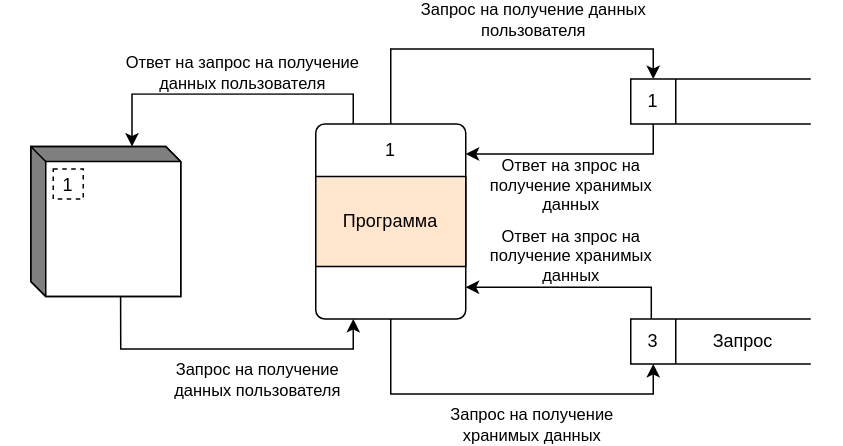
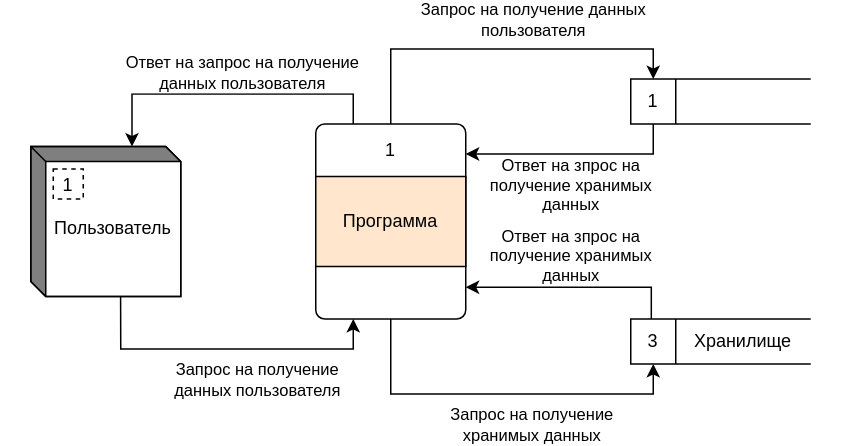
  <mxCell id="0" />
  <mxCell id="1" parent="0" />
  <mxCell id="2" value="" style="html=1;dashed=0;whitespace=wrap;shape=mxgraph.dfd.externalEntity" vertex="1" parent="1"><mxGeometry x="20" y="85" width="100" height="100" as="geometry" /></mxCell>
  <mxCell id="3" value="1" style="autosize=1;part=1;resizable=0;strokeColor=inherit;fillColor=inherit;gradientColor=inherit;dashed=1;" vertex="1" parent="2"><mxGeometry width="20" height="20" relative="1" as="geometry"><mxPoint x="15" y="15" as="offset" /></mxGeometry></mxCell>
+ <mxCell id="4" value="Пользователь" style="text;html=1;strokeColor=none;fillColor=none;align=center;verticalAlign=middle;whiteSpace=wrap;rounded=0;" vertex="1" parent="2"><mxGeometry x="10" y="10" width="90" height="90" as="geometry" /></mxCell>
  <mxCell id="5" value="" style="group" vertex="1" connectable="0" parent="1"><mxGeometry x="210" y="70" width="100" height="130" as="geometry" /></mxCell>
  <mxCell id="6" value="" style="rounded=1;whiteSpace=wrap;html=1;arcSize=6;" vertex="1" parent="5"><mxGeometry width="100" height="130" as="geometry" /></mxCell>
  <mxCell id="7" value="Программа" style="rounded=0;whiteSpace=wrap;html=1;fillColor=#ffe6cc;" vertex="1" parent="5"><mxGeometry y="35" width="100" height="60" as="geometry" /></mxCell>
  <mxCell id="8" value="1" style="text;html=1;strokeColor=none;fillColor=none;align=center;verticalAlign=middle;whiteSpace=wrap;rounded=0;" vertex="1" parent="5"><mxGeometry width="100" height="35" as="geometry" /></mxCell>
  <mxCell id="9" value="" style="endArrow=classic;html=1;rounded=0;entryX=0;entryY=0;entryDx=67.5;entryDy=0;entryPerimeter=0;exitX=0.25;exitY=0;exitDx=0;exitDy=0;edgeStyle=orthogonalEdgeStyle;" edge="1" parent="1" source="8" target="2"><mxGeometry width="50" height="50" relative="1" as="geometry"><mxPoint x="190" y="0" as="sourcePoint" /><mxPoint x="240" y="-50" as="targetPoint" /><Array as="points"><mxPoint x="235" y="50" /><mxPoint x="88" y="50" /></Array></mxGeometry></mxCell>
  <mxCell id="10" value="Ответ на запрос на получение&lt;br&gt;данных пользователя" style="edgeLabel;html=1;align=center;verticalAlign=middle;resizable=0;points=[];" vertex="1" connectable="0" parent="9"><mxGeometry x="0.064" y="-2" relative="1" as="geometry"><mxPoint x="13" y="-13" as="offset" /></mxGeometry></mxCell>
  <mxCell id="11" value="" style="endArrow=classic;html=1;rounded=0;entryX=0.25;entryY=1;entryDx=0;entryDy=0;edgeStyle=orthogonalEdgeStyle;exitX=0.599;exitY=0.998;exitDx=0;exitDy=0;exitPerimeter=0;" edge="1" parent="1" source="2" target="6"><mxGeometry width="50" height="50" relative="1" as="geometry"><mxPoint x="80" y="186" as="sourcePoint" /><mxPoint x="110" y="220" as="targetPoint" /><Array as="points"><mxPoint x="80" y="186" /><mxPoint x="80" y="186" /><mxPoint x="80" y="220" /><mxPoint x="235" y="220" /></Array></mxGeometry></mxCell>
  <mxCell id="12" value="Запрос на получение &lt;br&gt;данных&amp;nbsp;пользователя" style="edgeLabel;html=1;align=center;verticalAlign=middle;resizable=0;points=[];" vertex="1" connectable="0" parent="11"><mxGeometry x="-0.053" relative="1" as="geometry"><mxPoint x="26" y="20" as="offset" /></mxGeometry></mxCell>
  <mxCell id="13" value="" style="group" vertex="1" connectable="0" parent="1"><mxGeometry x="420" y="40" width="120" height="30" as="geometry" /></mxCell>
  <mxCell id="14" value="" style="html=1;dashed=0;whitespace=wrap;shape=mxgraph.dfd.dataStoreID;align=left;spacingLeft=3;points=[[0,0],[0.5,0],[1,0],[0,0.5],[1,0.5],[0,1],[0.5,1],[1,1]];" vertex="1" parent="13"><mxGeometry width="120" height="30" as="geometry" /></mxCell>
  <mxCell id="15" value="1" style="text;html=1;strokeColor=none;fillColor=none;align=center;verticalAlign=middle;whiteSpace=wrap;rounded=0;" vertex="1" parent="13"><mxGeometry width="30" height="30" as="geometry" /></mxCell>
  <mxCell id="16" value="" style="group" vertex="1" connectable="0" parent="1"><mxGeometry x="420" y="200" width="120" height="30" as="geometry" /></mxCell>
  <mxCell id="17" value="" style="html=1;dashed=0;whitespace=wrap;shape=mxgraph.dfd.dataStoreID;align=left;spacingLeft=3;points=[[0,0],[0.5,0],[1,0],[0,0.5],[1,0.5],[0,1],[0.5,1],[1,1]];" vertex="1" parent="16"><mxGeometry width="120" height="30" as="geometry" /></mxCell>
  <mxCell id="18" value="3" style="text;html=1;strokeColor=none;fillColor=none;align=center;verticalAlign=middle;whiteSpace=wrap;rounded=0;" vertex="1" parent="16"><mxGeometry width="30" height="30" as="geometry" /></mxCell>
- <mxCell id="19" value="Запрос" style="text;html=1;strokeColor=none;fillColor=none;align=center;verticalAlign=middle;whiteSpace=wrap;rounded=0;" vertex="1" parent="16"><mxGeometry x="30" width="90" height="30" as="geometry" /></mxCell>
+ <mxCell id="19" value="Хранилище" style="text;html=1;strokeColor=none;fillColor=none;align=center;verticalAlign=middle;whiteSpace=wrap;rounded=0;" vertex="1" parent="16"><mxGeometry x="30" width="90" height="30" as="geometry" /></mxCell>
  <mxCell id="20" value="" style="endArrow=classic;html=1;rounded=0;entryX=0.5;entryY=1;entryDx=0;entryDy=0;edgeStyle=orthogonalEdgeStyle;" edge="1" parent="1" source="6" target="18"><mxGeometry width="50" height="50" relative="1" as="geometry"><mxPoint x="475" y="255" as="sourcePoint" /><mxPoint x="290" y="240" as="targetPoint" /><Array as="points"><mxPoint x="260" y="250" /><mxPoint x="435" y="250" /></Array></mxGeometry></mxCell>
  <mxCell id="21" value="Запрос на получение&lt;br&gt;хранимых данных" style="edgeLabel;html=1;align=center;verticalAlign=middle;resizable=0;points=[];" vertex="1" connectable="0" parent="20"><mxGeometry x="0.146" y="-2" relative="1" as="geometry"><mxPoint x="3" y="18" as="offset" /></mxGeometry></mxCell>
  <mxCell id="22" value="" style="endArrow=classic;html=1;rounded=0;edgeStyle=orthogonalEdgeStyle;exitX=0.5;exitY=0;exitDx=0;exitDy=0;entryX=1.013;entryY=0.914;entryDx=0;entryDy=0;entryPerimeter=0;" edge="1" parent="1"><mxGeometry width="50" height="50" relative="1" as="geometry"><mxPoint x="433.7" y="200" as="sourcePoint" /><mxPoint x="310" y="178.82" as="targetPoint" /><Array as="points"><mxPoint x="433.7" y="179" /></Array></mxGeometry></mxCell>
  <mxCell id="23" value="Ответ на зпрос на&lt;br&gt;получение хранимых&lt;br&gt;данных" style="edgeLabel;html=1;align=center;verticalAlign=middle;resizable=0;points=[];" vertex="1" connectable="0" parent="22"><mxGeometry x="-0.179" relative="1" as="geometry"><mxPoint x="-16" y="-21" as="offset" /></mxGeometry></mxCell>
  <mxCell id="24" value="" style="endArrow=classic;html=1;rounded=0;edgeStyle=orthogonalEdgeStyle;exitX=0.5;exitY=1;exitDx=0;exitDy=0;entryX=1.013;entryY=0.914;entryDx=0;entryDy=0;entryPerimeter=0;" edge="1" parent="1" source="15"><mxGeometry width="50" height="50" relative="1" as="geometry"><mxPoint x="433.7" y="111.21" as="sourcePoint" /><mxPoint x="310" y="90.03" as="targetPoint" /><Array as="points"><mxPoint x="435" y="90" /></Array></mxGeometry></mxCell>
  <mxCell id="25" value="Ответ на зпрос на&lt;br&gt;получение хранимых&lt;br&gt;данных" style="edgeLabel;html=1;align=center;verticalAlign=middle;resizable=0;points=[];" vertex="1" connectable="0" parent="24"><mxGeometry x="-0.179" relative="1" as="geometry"><mxPoint x="-16" y="20" as="offset" /></mxGeometry></mxCell>
  <mxCell id="26" value="" style="endArrow=none;html=1;rounded=0;edgeStyle=orthogonalEdgeStyle;entryX=0.5;entryY=0;entryDx=0;entryDy=0;exitX=0.5;exitY=0;exitDx=0;exitDy=0;startArrow=classic;startFill=1;endFill=0;" edge="1" parent="1" source="15" target="8"><mxGeometry width="50" height="50" relative="1" as="geometry"><mxPoint x="480" y="-30" as="sourcePoint" /><mxPoint x="270" y="-10" as="targetPoint" /><Array as="points"><mxPoint x="435" y="20" /><mxPoint x="260" y="20" /></Array></mxGeometry></mxCell>
  <mxCell id="27" value="Запрос на получение данных&lt;br&gt;пользователя" style="edgeLabel;html=1;align=center;verticalAlign=middle;resizable=0;points=[];" vertex="1" connectable="0" parent="26"><mxGeometry x="0.146" y="-2" relative="1" as="geometry"><mxPoint x="39" y="-18" as="offset" /></mxGeometry></mxCell>
